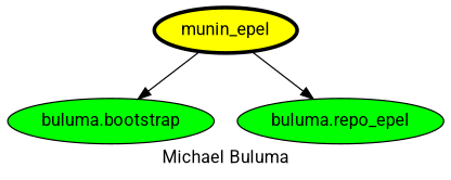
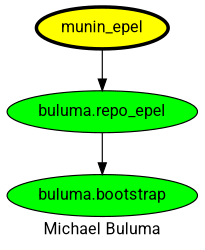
  digraph {
    fontname=Roboto
    label="Michael Buluma"
    node [fillcolor=green fontname=Roboto style=filled]
    edge [fontname=Roboto]
    n1 [fillcolor=yellow label=munin_epel penwidth=3]
    "buluma.bootstrap"
    "buluma.repo_epel"
-   n1 -> "buluma.bootstrap"
+   "buluma.repo_epel" -> "buluma.bootstrap"
    n1 -> "buluma.repo_epel"
  }
